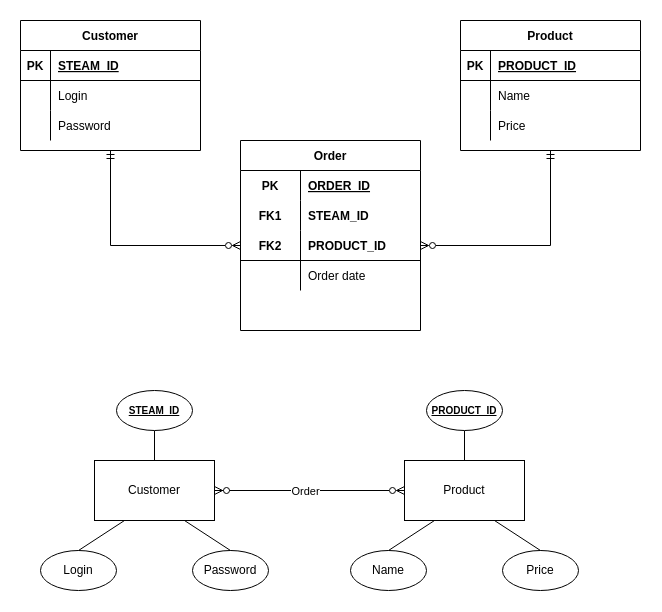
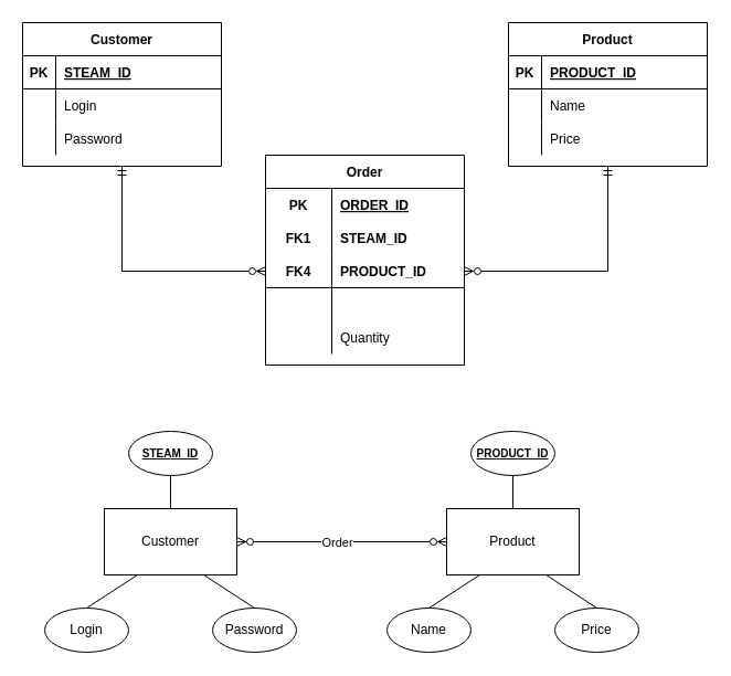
  <mxCell id="0" />
  <mxCell id="1" parent="0" />
  <mxCell id="2" style="edgeStyle=orthogonalEdgeStyle;rounded=0;orthogonalLoop=1;jettySize=auto;html=1;startArrow=ERmandOne;startFill=0;endArrow=ERzeroToMany;endFill=0;entryX=1;entryY=0.5;entryDx=0;entryDy=0;" parent="1" source="3" target="31" edge="1"><mxGeometry relative="1" as="geometry"><mxPoint x="-20" y="270" as="targetPoint" /></mxGeometry></mxCell>
  <mxCell id="3" value="Product" style="shape=table;startSize=30;container=1;collapsible=1;childLayout=tableLayout;fixedRows=1;rowLines=0;fontStyle=1;align=center;resizeLast=1;" parent="1" vertex="1"><mxGeometry x="460" y="20" width="180" height="130" as="geometry"><mxRectangle x="80" y="460" width="80" height="30" as="alternateBounds" /></mxGeometry></mxCell>
  <mxCell id="4" value="" style="shape=partialRectangle;collapsible=0;dropTarget=0;pointerEvents=0;fillColor=none;top=0;left=0;bottom=1;right=0;points=[[0,0.5],[1,0.5]];portConstraint=eastwest;" parent="3" vertex="1"><mxGeometry y="30" width="180" height="30" as="geometry" /></mxCell>
  <mxCell id="5" value="PK" style="shape=partialRectangle;connectable=0;fillColor=none;top=0;left=0;bottom=0;right=0;fontStyle=1;overflow=hidden;" parent="4" vertex="1"><mxGeometry width="30" height="30" as="geometry"><mxRectangle width="30" height="30" as="alternateBounds" /></mxGeometry></mxCell>
  <mxCell id="6" value="PRODUCT_ID" style="shape=partialRectangle;connectable=0;fillColor=none;top=0;left=0;bottom=0;right=0;align=left;spacingLeft=6;fontStyle=5;overflow=hidden;" parent="4" vertex="1"><mxGeometry x="30" width="150" height="30" as="geometry"><mxRectangle width="150" height="30" as="alternateBounds" /></mxGeometry></mxCell>
  <mxCell id="7" value="" style="shape=partialRectangle;collapsible=0;dropTarget=0;pointerEvents=0;fillColor=none;top=0;left=0;bottom=0;right=0;points=[[0,0.5],[1,0.5]];portConstraint=eastwest;" parent="3" vertex="1"><mxGeometry y="60" width="180" height="30" as="geometry" /></mxCell>
  <mxCell id="8" value="" style="shape=partialRectangle;connectable=0;fillColor=none;top=0;left=0;bottom=0;right=0;editable=1;overflow=hidden;" parent="7" vertex="1"><mxGeometry width="30" height="30" as="geometry"><mxRectangle width="30" height="30" as="alternateBounds" /></mxGeometry></mxCell>
  <mxCell id="9" value="Name" style="shape=partialRectangle;connectable=0;fillColor=none;top=0;left=0;bottom=0;right=0;align=left;spacingLeft=6;overflow=hidden;" parent="7" vertex="1"><mxGeometry x="30" width="150" height="30" as="geometry"><mxRectangle width="150" height="30" as="alternateBounds" /></mxGeometry></mxCell>
  <mxCell id="10" value="" style="shape=partialRectangle;collapsible=0;dropTarget=0;pointerEvents=0;fillColor=none;top=0;left=0;bottom=0;right=0;points=[[0,0.5],[1,0.5]];portConstraint=eastwest;" parent="3" vertex="1"><mxGeometry y="90" width="180" height="30" as="geometry" /></mxCell>
  <mxCell id="11" value="" style="shape=partialRectangle;connectable=0;fillColor=none;top=0;left=0;bottom=0;right=0;editable=1;overflow=hidden;" parent="10" vertex="1"><mxGeometry width="30" height="30" as="geometry"><mxRectangle width="30" height="30" as="alternateBounds" /></mxGeometry></mxCell>
  <mxCell id="12" value="Price" style="shape=partialRectangle;connectable=0;fillColor=none;top=0;left=0;bottom=0;right=0;align=left;spacingLeft=6;overflow=hidden;" parent="10" vertex="1"><mxGeometry x="30" width="150" height="30" as="geometry"><mxRectangle width="150" height="30" as="alternateBounds" /></mxGeometry></mxCell>
  <mxCell id="13" style="edgeStyle=orthogonalEdgeStyle;rounded=0;orthogonalLoop=1;jettySize=auto;html=1;entryX=0;entryY=0.5;entryDx=0;entryDy=0;endArrow=ERzeroToMany;endFill=0;startArrow=ERmandOne;startFill=0;" parent="1" source="14" target="31" edge="1"><mxGeometry relative="1" as="geometry"><mxPoint x="394" y="195" as="targetPoint" /></mxGeometry></mxCell>
  <mxCell id="14" value="Customer" style="shape=table;startSize=30;container=1;collapsible=1;childLayout=tableLayout;fixedRows=1;rowLines=0;fontStyle=1;align=center;resizeLast=1;" parent="1" vertex="1"><mxGeometry x="20" y="20" width="180" height="130" as="geometry" /></mxCell>
  <mxCell id="15" value="" style="shape=partialRectangle;collapsible=0;dropTarget=0;pointerEvents=0;fillColor=none;top=0;left=0;bottom=1;right=0;points=[[0,0.5],[1,0.5]];portConstraint=eastwest;" parent="14" vertex="1"><mxGeometry y="30" width="180" height="30" as="geometry" /></mxCell>
  <mxCell id="16" value="PK" style="shape=partialRectangle;connectable=0;fillColor=none;top=0;left=0;bottom=0;right=0;fontStyle=1;overflow=hidden;" parent="15" vertex="1"><mxGeometry width="30" height="30" as="geometry"><mxRectangle width="30" height="30" as="alternateBounds" /></mxGeometry></mxCell>
  <mxCell id="17" value="STEAM_ID" style="shape=partialRectangle;connectable=0;fillColor=none;top=0;left=0;bottom=0;right=0;align=left;spacingLeft=6;fontStyle=5;overflow=hidden;" parent="15" vertex="1"><mxGeometry x="30" width="150" height="30" as="geometry"><mxRectangle width="150" height="30" as="alternateBounds" /></mxGeometry></mxCell>
  <mxCell id="18" value="" style="shape=partialRectangle;collapsible=0;dropTarget=0;pointerEvents=0;fillColor=none;top=0;left=0;bottom=0;right=0;points=[[0,0.5],[1,0.5]];portConstraint=eastwest;" parent="14" vertex="1"><mxGeometry y="60" width="180" height="30" as="geometry" /></mxCell>
  <mxCell id="19" value="" style="shape=partialRectangle;connectable=0;fillColor=none;top=0;left=0;bottom=0;right=0;editable=1;overflow=hidden;" parent="18" vertex="1"><mxGeometry width="30" height="30" as="geometry"><mxRectangle width="30" height="30" as="alternateBounds" /></mxGeometry></mxCell>
  <mxCell id="20" value="Login" style="shape=partialRectangle;connectable=0;fillColor=none;top=0;left=0;bottom=0;right=0;align=left;spacingLeft=6;overflow=hidden;" parent="18" vertex="1"><mxGeometry x="30" width="150" height="30" as="geometry"><mxRectangle width="150" height="30" as="alternateBounds" /></mxGeometry></mxCell>
  <mxCell id="21" value="" style="shape=partialRectangle;collapsible=0;dropTarget=0;pointerEvents=0;fillColor=none;top=0;left=0;bottom=0;right=0;points=[[0,0.5],[1,0.5]];portConstraint=eastwest;" parent="14" vertex="1"><mxGeometry y="90" width="180" height="30" as="geometry" /></mxCell>
  <mxCell id="22" value="" style="shape=partialRectangle;connectable=0;fillColor=none;top=0;left=0;bottom=0;right=0;editable=1;overflow=hidden;" parent="21" vertex="1"><mxGeometry width="30" height="30" as="geometry"><mxRectangle width="30" height="30" as="alternateBounds" /></mxGeometry></mxCell>
  <mxCell id="23" value="Password" style="shape=partialRectangle;connectable=0;fillColor=none;top=0;left=0;bottom=0;right=0;align=left;spacingLeft=6;overflow=hidden;" parent="21" vertex="1"><mxGeometry x="30" width="150" height="30" as="geometry"><mxRectangle width="150" height="30" as="alternateBounds" /></mxGeometry></mxCell>
  <mxCell id="24" value="Order" style="shape=table;startSize=30;container=1;collapsible=1;childLayout=tableLayout;fixedRows=1;rowLines=0;fontStyle=1;align=center;resizeLast=1;comic=0;" parent="1" vertex="1"><mxGeometry x="240" y="140" width="180" height="190" as="geometry" /></mxCell>
  <mxCell id="25" style="shape=partialRectangle;collapsible=0;dropTarget=0;pointerEvents=0;fillColor=none;top=0;left=0;bottom=0;right=0;points=[[0,0.5],[1,0.5]];portConstraint=eastwest;comic=0;" parent="24" vertex="1"><mxGeometry y="30" width="180" height="30" as="geometry" /></mxCell>
  <mxCell id="26" value="PK" style="shape=partialRectangle;connectable=0;fillColor=none;top=0;left=0;bottom=0;right=0;fontStyle=1;overflow=hidden;comic=0;" parent="25" vertex="1"><mxGeometry width="60" height="30" as="geometry"><mxRectangle width="60" height="30" as="alternateBounds" /></mxGeometry></mxCell>
  <mxCell id="27" value="ORDER_ID" style="shape=partialRectangle;connectable=0;fillColor=none;top=0;left=0;bottom=0;right=0;align=left;spacingLeft=6;fontStyle=5;overflow=hidden;comic=0;" parent="25" vertex="1"><mxGeometry x="60" width="120" height="30" as="geometry"><mxRectangle width="120" height="30" as="alternateBounds" /></mxGeometry></mxCell>
  <mxCell id="28" value="" style="shape=partialRectangle;collapsible=0;dropTarget=0;pointerEvents=0;fillColor=none;top=0;left=0;bottom=0;right=0;points=[[0,0.5],[1,0.5]];portConstraint=eastwest;comic=0;" parent="24" vertex="1"><mxGeometry y="60" width="180" height="30" as="geometry" /></mxCell>
  <mxCell id="29" value="FK1" style="shape=partialRectangle;connectable=0;fillColor=none;top=0;left=0;bottom=0;right=0;fontStyle=1;overflow=hidden;comic=0;" parent="28" vertex="1"><mxGeometry width="60" height="30" as="geometry"><mxRectangle width="60" height="30" as="alternateBounds" /></mxGeometry></mxCell>
  <mxCell id="30" value="STEAM_ID" style="shape=partialRectangle;connectable=0;fillColor=none;top=0;left=0;bottom=0;right=0;align=left;spacingLeft=6;fontStyle=1;overflow=hidden;comic=0;" parent="28" vertex="1"><mxGeometry x="60" width="120" height="30" as="geometry"><mxRectangle width="120" height="30" as="alternateBounds" /></mxGeometry></mxCell>
  <mxCell id="31" value="" style="shape=partialRectangle;collapsible=0;dropTarget=0;pointerEvents=0;fillColor=none;top=0;left=0;bottom=1;right=0;points=[[0,0.5],[1,0.5]];portConstraint=eastwest;comic=0;" parent="24" vertex="1"><mxGeometry y="90" width="180" height="30" as="geometry" /></mxCell>
- <mxCell id="32" value="FK2" style="shape=partialRectangle;connectable=0;fillColor=none;top=0;left=0;bottom=0;right=0;fontStyle=1;overflow=hidden;comic=0;" parent="31" vertex="1"><mxGeometry width="60" height="30" as="geometry"><mxRectangle width="60" height="30" as="alternateBounds" /></mxGeometry></mxCell>
+ <mxCell id="32" value="FK4" style="shape=partialRectangle;connectable=0;fillColor=none;top=0;left=0;bottom=0;right=0;fontStyle=1;overflow=hidden;comic=0;" parent="31" vertex="1"><mxGeometry width="60" height="30" as="geometry"><mxRectangle width="60" height="30" as="alternateBounds" /></mxGeometry></mxCell>
  <mxCell id="33" value="PRODUCT_ID" style="shape=partialRectangle;connectable=0;fillColor=none;top=0;left=0;bottom=0;right=0;align=left;spacingLeft=6;fontStyle=1;overflow=hidden;comic=0;" parent="31" vertex="1"><mxGeometry x="60" width="120" height="30" as="geometry"><mxRectangle width="120" height="30" as="alternateBounds" /></mxGeometry></mxCell>
  <mxCell id="34" value="" style="shape=partialRectangle;collapsible=0;dropTarget=0;pointerEvents=0;fillColor=none;top=0;left=0;bottom=0;right=0;points=[[0,0.5],[1,0.5]];portConstraint=eastwest;comic=0;" parent="24" vertex="1"><mxGeometry y="120" width="180" height="30" as="geometry" /></mxCell>
  <mxCell id="35" value="" style="shape=partialRectangle;connectable=0;fillColor=none;top=0;left=0;bottom=0;right=0;editable=1;overflow=hidden;comic=0;" parent="34" vertex="1"><mxGeometry width="60" height="30" as="geometry"><mxRectangle width="60" height="30" as="alternateBounds" /></mxGeometry></mxCell>
- <mxCell id="36" value="Order date" style="shape=partialRectangle;connectable=0;fillColor=none;top=0;left=0;bottom=0;right=0;align=left;spacingLeft=6;overflow=hidden;comic=0;" parent="34" vertex="1"><mxGeometry x="60" width="120" height="30" as="geometry"><mxRectangle width="120" height="30" as="alternateBounds" /></mxGeometry></mxCell>
  <mxCell id="37" value="" style="shape=partialRectangle;collapsible=0;dropTarget=0;pointerEvents=0;fillColor=none;top=0;left=0;bottom=0;right=0;points=[[0,0.5],[1,0.5]];portConstraint=eastwest;comic=0;" parent="24" vertex="1"><mxGeometry y="150" width="180" height="30" as="geometry" /></mxCell>
  <mxCell id="38" value="" style="shape=partialRectangle;connectable=0;fillColor=none;top=0;left=0;bottom=0;right=0;editable=1;overflow=hidden;comic=0;" parent="37" vertex="1"><mxGeometry width="60" height="30" as="geometry"><mxRectangle width="60" height="30" as="alternateBounds" /></mxGeometry></mxCell>
+ <mxCell id="39" value="Quantity" style="shape=partialRectangle;connectable=0;fillColor=none;top=0;left=0;bottom=0;right=0;align=left;spacingLeft=6;overflow=hidden;comic=0;" parent="37" vertex="1"><mxGeometry x="60" width="120" height="30" as="geometry"><mxRectangle width="120" height="30" as="alternateBounds" /></mxGeometry></mxCell>
  <mxCell id="40" style="edgeStyle=orthogonalEdgeStyle;rounded=0;orthogonalLoop=1;jettySize=auto;html=1;exitX=1;exitY=0.5;exitDx=0;exitDy=0;entryX=0;entryY=0.5;entryDx=0;entryDy=0;startArrow=ERzeroToMany;startFill=1;endArrow=ERzeroToMany;endFill=0;" parent="1" source="42" target="44" edge="1"><mxGeometry relative="1" as="geometry"><mxPoint x="334" y="490" as="targetPoint" /></mxGeometry></mxCell>
  <mxCell id="41" value="Order" style="edgeLabel;html=1;align=center;verticalAlign=middle;resizable=0;points=[];" parent="40" vertex="1" connectable="0"><mxGeometry x="-0.12" relative="1" as="geometry"><mxPoint x="6" as="offset" /></mxGeometry></mxCell>
  <mxCell id="42" value="Customer" style="rounded=0;whiteSpace=wrap;html=1;" parent="1" vertex="1"><mxGeometry x="94" y="460" width="120" height="60" as="geometry" /></mxCell>
  <mxCell id="43" style="edgeStyle=orthogonalEdgeStyle;rounded=0;orthogonalLoop=1;jettySize=auto;html=1;entryX=0.5;entryY=1;entryDx=0;entryDy=0;startArrow=none;startFill=0;endArrow=none;endFill=0;" parent="1" source="44" target="45" edge="1"><mxGeometry relative="1" as="geometry" /></mxCell>
  <mxCell id="44" value="Product" style="rounded=0;whiteSpace=wrap;html=1;" parent="1" vertex="1"><mxGeometry x="404" y="460" width="120" height="60" as="geometry" /></mxCell>
  <mxCell id="45" value="&lt;span style=&quot;font-size: 10px&quot;&gt;&lt;u style=&quot;font-size: 10px&quot;&gt;PRODUCT_ID&lt;/u&gt;&lt;/span&gt;" style="ellipse;whiteSpace=wrap;html=1;fontSize=10;fontStyle=1" parent="1" vertex="1"><mxGeometry x="426" y="390" width="76" height="40" as="geometry" /></mxCell>
  <mxCell id="46" value="Name" style="ellipse;whiteSpace=wrap;html=1;" parent="1" vertex="1"><mxGeometry x="350" y="550" width="76" height="40" as="geometry" /></mxCell>
  <mxCell id="47" value="Price" style="ellipse;whiteSpace=wrap;html=1;" parent="1" vertex="1"><mxGeometry x="502" y="550" width="76" height="40" as="geometry" /></mxCell>
  <mxCell id="48" style="edgeStyle=orthogonalEdgeStyle;rounded=0;orthogonalLoop=1;jettySize=auto;html=1;entryX=0.5;entryY=1;entryDx=0;entryDy=0;startArrow=none;startFill=0;endArrow=none;endFill=0;exitX=0.5;exitY=0;exitDx=0;exitDy=0;" parent="1" source="42" target="49" edge="1"><mxGeometry relative="1" as="geometry"><mxPoint x="154" y="460" as="sourcePoint" /></mxGeometry></mxCell>
  <mxCell id="49" value="&lt;b style=&quot;font-size: 10px;&quot;&gt;&lt;u style=&quot;font-size: 10px;&quot;&gt;STEAM_ID&lt;/u&gt;&lt;/b&gt;" style="ellipse;whiteSpace=wrap;html=1;fontSize=10;" parent="1" vertex="1"><mxGeometry x="116" y="390" width="76" height="40" as="geometry" /></mxCell>
  <mxCell id="50" style="rounded=0;orthogonalLoop=1;jettySize=auto;html=1;entryX=0.25;entryY=1;entryDx=0;entryDy=0;startArrow=none;startFill=0;endArrow=none;endFill=0;exitX=0.5;exitY=0;exitDx=0;exitDy=0;" parent="1" source="46" target="44" edge="1"><mxGeometry relative="1" as="geometry"><mxPoint x="435" y="560" as="sourcePoint" /><mxPoint x="455" y="540" as="targetPoint" /></mxGeometry></mxCell>
  <mxCell id="51" style="rounded=0;orthogonalLoop=1;jettySize=auto;html=1;entryX=0.75;entryY=1;entryDx=0;entryDy=0;startArrow=none;startFill=0;endArrow=none;endFill=0;exitX=0.5;exitY=0;exitDx=0;exitDy=0;" parent="1" source="47" target="44" edge="1"><mxGeometry relative="1" as="geometry"><mxPoint x="398" y="560" as="sourcePoint" /><mxPoint x="444" y="530" as="targetPoint" /></mxGeometry></mxCell>
  <mxCell id="52" value="Login" style="ellipse;whiteSpace=wrap;html=1;" parent="1" vertex="1"><mxGeometry x="40" y="550" width="76" height="40" as="geometry" /></mxCell>
  <mxCell id="53" value="Password" style="ellipse;whiteSpace=wrap;html=1;" parent="1" vertex="1"><mxGeometry x="192" y="550" width="76" height="40" as="geometry" /></mxCell>
  <mxCell id="54" style="rounded=0;orthogonalLoop=1;jettySize=auto;html=1;entryX=0.25;entryY=1;entryDx=0;entryDy=0;startArrow=none;startFill=0;endArrow=none;endFill=0;exitX=0.5;exitY=0;exitDx=0;exitDy=0;" parent="1" source="52" target="42" edge="1"><mxGeometry relative="1" as="geometry"><mxPoint x="125" y="560" as="sourcePoint" /><mxPoint x="124" y="520" as="targetPoint" /></mxGeometry></mxCell>
  <mxCell id="55" style="rounded=0;orthogonalLoop=1;jettySize=auto;html=1;startArrow=none;startFill=0;endArrow=none;endFill=0;exitX=0.5;exitY=0;exitDx=0;exitDy=0;" parent="1" source="53" edge="1"><mxGeometry relative="1" as="geometry"><mxPoint x="88" y="560" as="sourcePoint" /><mxPoint x="184" y="520" as="targetPoint" /></mxGeometry></mxCell>
